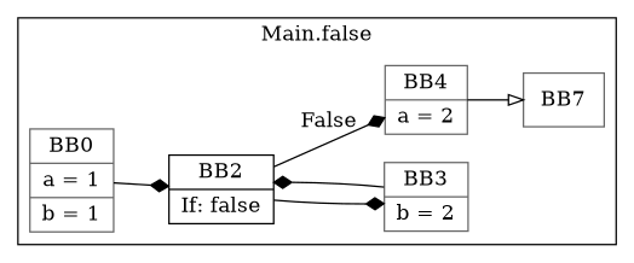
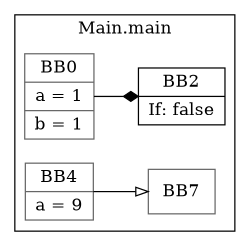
  digraph {
    rankdir=LR
    node [color=gray40 shape=record]
    edge [arrowhead=diamond]
    n1 [label="BB0|a = 1|b = 1"]
    n2 [color=black label="BB2|If: false"]
-   n3 [label="BB3|b = 2"]
-   n4 [label="BB4|a = 2"]
+   n4 [label="BB4|a = 9"]
    n5 [label=BB7]
    subgraph cluster_1 {
-     label="Main.false"
+     label="Main.main"
      n1
      n2
-     n3
      n4
      n5
    }
    n1 -> n2
-   n2 -> n3
-   n2 -> n4 [label=False]
-   n3 -> n2
    n4 -> n5 [arrowhead=onormal]
  }
